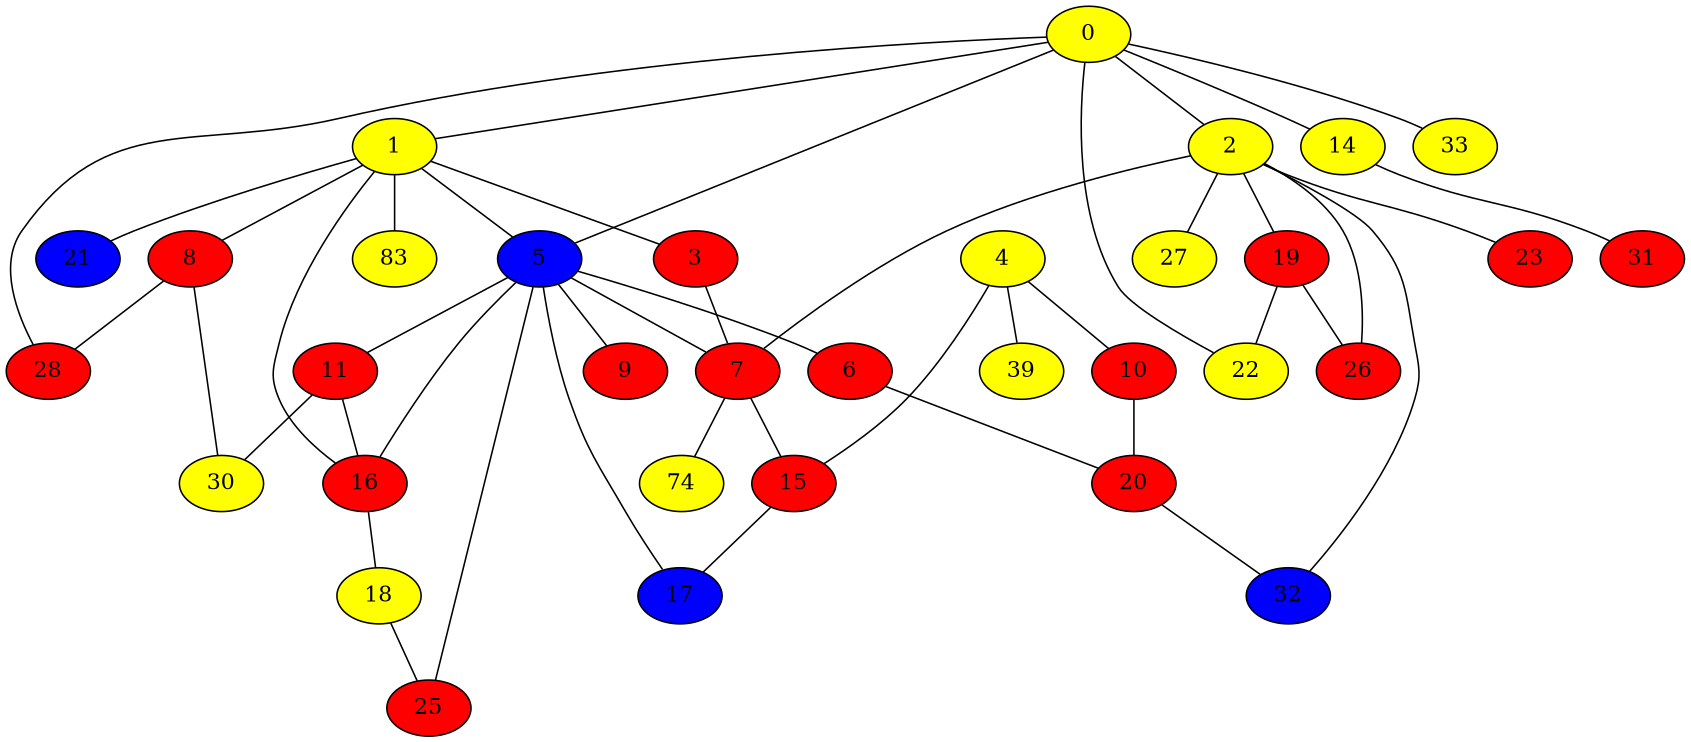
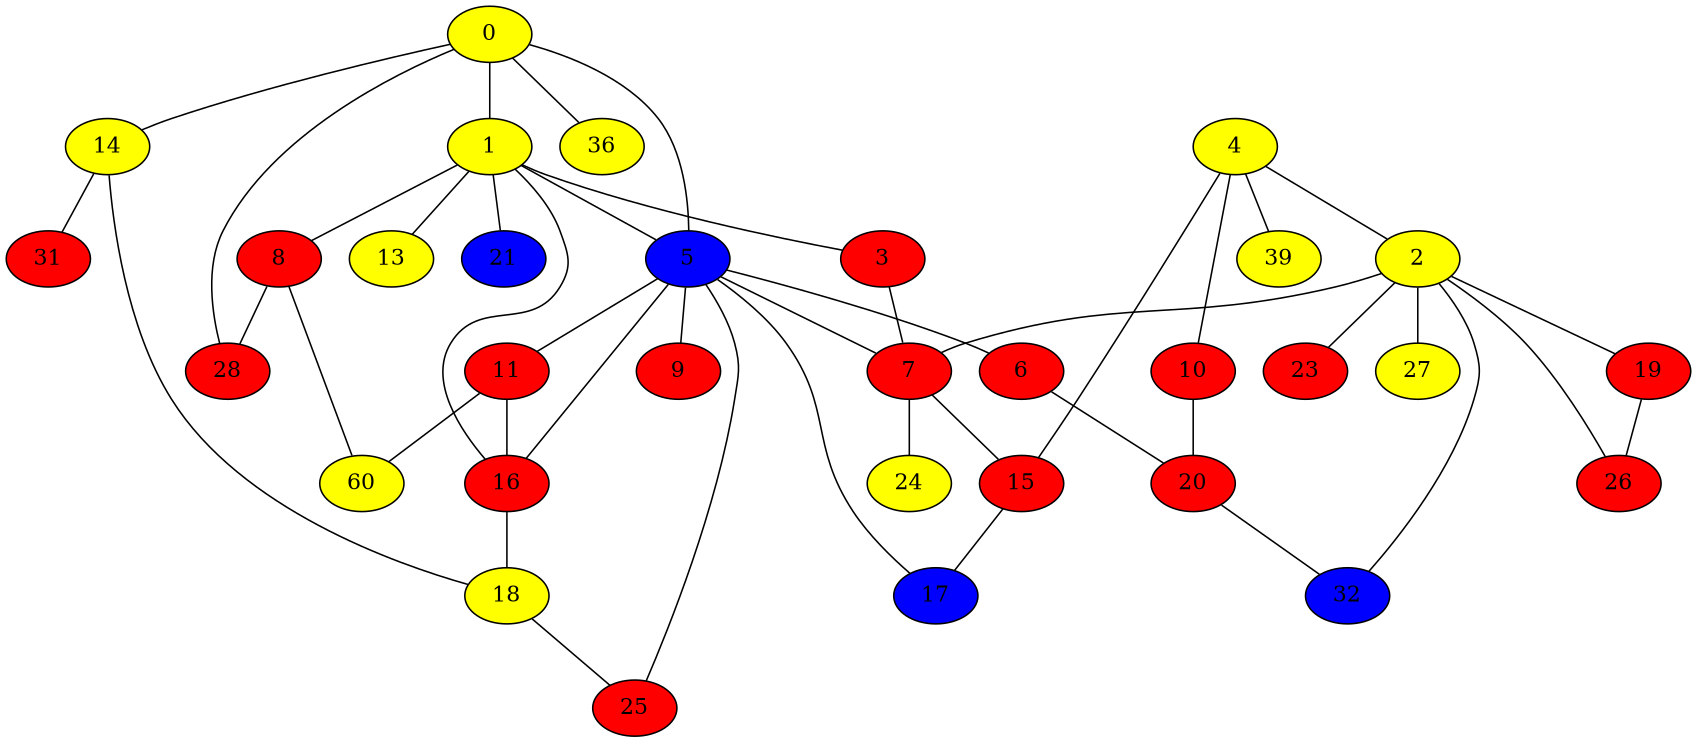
  graph {
    node [fillcolor=red style=filled]
    0 [fillcolor=yellow]
    1 [fillcolor=yellow]
    2 [fillcolor=yellow]
    5 [fillcolor=blue]
    14 [fillcolor=yellow]
-   22 [fillcolor=yellow]
    28
-   33 [fillcolor=yellow]
+   33 [fillcolor=yellow label=36]
    3
    8
-   13 [fillcolor=yellow label=83]
+   13 [fillcolor=yellow]
    16
    21 [fillcolor=blue]
    7
    19
    23
    26
    27 [fillcolor=yellow]
    32 [fillcolor=blue]
    4 [fillcolor=yellow]
    10
    15
    n23 [fillcolor=yellow label=39]
    6
    9
    11
    17 [fillcolor=blue]
    25
    18 [fillcolor=yellow]
    31
-   30 [fillcolor=yellow]
-   24 [fillcolor=yellow label=74]
+   30 [fillcolor=yellow label=60]
+   24 [fillcolor=yellow]
    20
    0 -- 1
-   0 -- 2
+   4 -- 2
    0 -- 5
    0 -- 14
-   0 -- 22
    0 -- 28
    0 -- 33
    1 -- 5
    1 -- 3
    1 -- 8
    1 -- 13
    1 -- 16
    1 -- 21
    2 -- 7
    2 -- 19
    2 -- 23
    2 -- 26
    2 -- 27
    2 -- 32
    5 -- 16
    5 -- 7
    5 -- 6
    5 -- 9
    5 -- 11
    5 -- 17
    5 -- 25
+   14 -- 18
    14 -- 31
    3 -- 7
    8 -- 28
    8 -- 30
    16 -- 18
    7 -- 15
    7 -- 24
-   19 -- 22
    19 -- 26
    4 -- 10
    4 -- 15
    4 -- n23
    10 -- 20
    15 -- 17
    6 -- 20
    11 -- 16
    11 -- 30
    18 -- 25
    20 -- 32
  }
